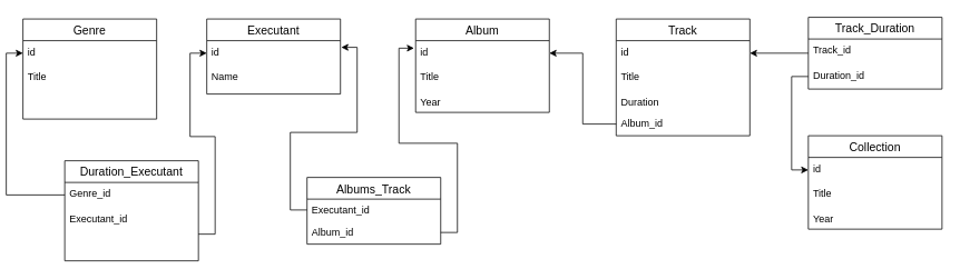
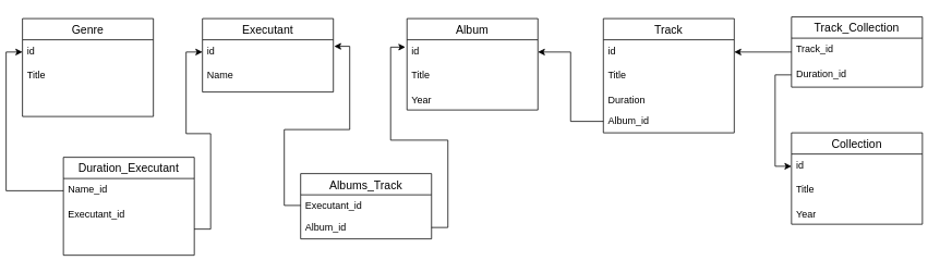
  <mxCell id="0" />
  <mxCell id="1" parent="0" />
  <mxCell id="2" value="Executant" style="swimlane;fontStyle=0;childLayout=stackLayout;horizontal=1;startSize=26;horizontalStack=0;resizeParent=1;resizeParentMax=0;resizeLast=0;collapsible=1;marginBottom=0;align=center;fontSize=14;" parent="1" vertex="1"><mxGeometry x="240" y="22" width="160" height="90" as="geometry"><mxRectangle x="50" y="-400" width="50" height="26" as="alternateBounds" /></mxGeometry></mxCell>
  <mxCell id="3" value="id" style="text;strokeColor=none;fillColor=none;spacingLeft=4;spacingRight=4;overflow=hidden;rotatable=0;points=[[0,0.5],[1,0.5]];portConstraint=eastwest;fontSize=12;" parent="2" vertex="1"><mxGeometry y="26" width="160" height="30" as="geometry" /></mxCell>
  <mxCell id="4" value="Name" style="text;strokeColor=none;fillColor=none;spacingLeft=4;spacingRight=4;overflow=hidden;rotatable=0;points=[[0,0.5],[1,0.5]];portConstraint=eastwest;fontSize=12;" parent="2" vertex="1"><mxGeometry y="56" width="160" height="34" as="geometry" /></mxCell>
  <mxCell id="5" value="Album" style="swimlane;fontStyle=0;childLayout=stackLayout;horizontal=1;startSize=26;horizontalStack=0;resizeParent=1;resizeParentMax=0;resizeLast=0;collapsible=1;marginBottom=0;align=center;fontSize=14;" parent="1" vertex="1"><mxGeometry x="490" y="22" width="160" height="112" as="geometry" /></mxCell>
  <mxCell id="6" value="id" style="text;strokeColor=none;fillColor=none;spacingLeft=4;spacingRight=4;overflow=hidden;rotatable=0;points=[[0,0.5],[1,0.5]];portConstraint=eastwest;fontSize=12;" parent="5" vertex="1"><mxGeometry y="26" width="160" height="30" as="geometry" /></mxCell>
  <mxCell id="7" value="Title" style="text;strokeColor=none;fillColor=none;spacingLeft=4;spacingRight=4;overflow=hidden;rotatable=0;points=[[0,0.5],[1,0.5]];portConstraint=eastwest;fontSize=12;" parent="5" vertex="1"><mxGeometry y="56" width="160" height="30" as="geometry" /></mxCell>
  <mxCell id="8" value="Year" style="text;strokeColor=none;fillColor=none;spacingLeft=4;spacingRight=4;overflow=hidden;rotatable=0;points=[[0,0.5],[1,0.5]];portConstraint=eastwest;fontSize=12;" parent="5" vertex="1"><mxGeometry y="86" width="160" height="26" as="geometry" /></mxCell>
  <mxCell id="9" value="Genre" style="swimlane;fontStyle=0;childLayout=stackLayout;horizontal=1;startSize=26;horizontalStack=0;resizeParent=1;resizeParentMax=0;resizeLast=0;collapsible=1;marginBottom=0;align=center;fontSize=14;" parent="1" vertex="1"><mxGeometry x="20" y="22" width="160" height="120" as="geometry" /></mxCell>
  <mxCell id="10" value="id" style="text;strokeColor=none;fillColor=none;spacingLeft=4;spacingRight=4;overflow=hidden;rotatable=0;points=[[0,0.5],[1,0.5]];portConstraint=eastwest;fontSize=12;" parent="9" vertex="1"><mxGeometry y="26" width="160" height="30" as="geometry" /></mxCell>
  <mxCell id="11" value="Title" style="text;strokeColor=none;fillColor=none;spacingLeft=4;spacingRight=4;overflow=hidden;rotatable=0;points=[[0,0.5],[1,0.5]];portConstraint=eastwest;fontSize=12;" parent="9" vertex="1"><mxGeometry y="56" width="160" height="64" as="geometry" /></mxCell>
  <mxCell id="12" value="Track" style="swimlane;fontStyle=0;childLayout=stackLayout;horizontal=1;startSize=26;horizontalStack=0;resizeParent=1;resizeParentMax=0;resizeLast=0;collapsible=1;marginBottom=0;align=center;fontSize=14;" parent="1" vertex="1"><mxGeometry x="730" y="22" width="160" height="140" as="geometry" /></mxCell>
  <mxCell id="13" value="id" style="text;strokeColor=none;fillColor=none;spacingLeft=4;spacingRight=4;overflow=hidden;rotatable=0;points=[[0,0.5],[1,0.5]];portConstraint=eastwest;fontSize=12;" parent="12" vertex="1"><mxGeometry y="26" width="160" height="30" as="geometry" /></mxCell>
  <mxCell id="14" value="Title" style="text;strokeColor=none;fillColor=none;spacingLeft=4;spacingRight=4;overflow=hidden;rotatable=0;points=[[0,0.5],[1,0.5]];portConstraint=eastwest;fontSize=12;" parent="12" vertex="1"><mxGeometry y="56" width="160" height="30" as="geometry" /></mxCell>
  <mxCell id="15" value="Duration" style="text;strokeColor=none;fillColor=none;spacingLeft=4;spacingRight=4;overflow=hidden;rotatable=0;points=[[0,0.5],[1,0.5]];portConstraint=eastwest;fontSize=12;" parent="12" vertex="1"><mxGeometry y="86" width="160" height="26" as="geometry" /></mxCell>
  <mxCell id="16" value="Album_id" style="text;strokeColor=none;fillColor=none;spacingLeft=4;spacingRight=4;overflow=hidden;rotatable=0;points=[[0,0.5],[1,0.5]];portConstraint=eastwest;fontSize=12;" parent="12" vertex="1"><mxGeometry y="112" width="160" height="28" as="geometry" /></mxCell>
  <mxCell id="17" value="Duration_Executant" style="swimlane;fontStyle=0;childLayout=stackLayout;horizontal=1;startSize=26;horizontalStack=0;resizeParent=1;resizeParentMax=0;resizeLast=0;collapsible=1;marginBottom=0;align=center;fontSize=14;" vertex="1" parent="1"><mxGeometry x="70" y="192" width="160" height="120" as="geometry" /></mxCell>
- <mxCell id="18" value="Genre_id" style="text;strokeColor=none;fillColor=none;spacingLeft=4;spacingRight=4;overflow=hidden;rotatable=0;points=[[0,0.5],[1,0.5]];portConstraint=eastwest;fontSize=12;" vertex="1" parent="17"><mxGeometry y="26" width="160" height="30" as="geometry" /></mxCell>
+ <mxCell id="18" value="Name_id" style="text;strokeColor=none;fillColor=none;spacingLeft=4;spacingRight=4;overflow=hidden;rotatable=0;points=[[0,0.5],[1,0.5]];portConstraint=eastwest;fontSize=12;" vertex="1" parent="17"><mxGeometry y="26" width="160" height="30" as="geometry" /></mxCell>
  <mxCell id="19" value="Executant_id" style="text;strokeColor=none;fillColor=none;spacingLeft=4;spacingRight=4;overflow=hidden;rotatable=0;points=[[0,0.5],[1,0.5]];portConstraint=eastwest;fontSize=12;" vertex="1" parent="17"><mxGeometry y="56" width="160" height="64" as="geometry" /></mxCell>
  <mxCell id="20" style="edgeStyle=orthogonalEdgeStyle;rounded=0;orthogonalLoop=1;jettySize=auto;html=1;exitX=0;exitY=0.5;exitDx=0;exitDy=0;entryX=0;entryY=0.5;entryDx=0;entryDy=0;" edge="1" parent="1" source="18" target="10"><mxGeometry relative="1" as="geometry" /></mxCell>
  <mxCell id="21" style="edgeStyle=orthogonalEdgeStyle;rounded=0;orthogonalLoop=1;jettySize=auto;html=1;entryX=0;entryY=0.5;entryDx=0;entryDy=0;" edge="1" parent="1" source="19" target="3"><mxGeometry relative="1" as="geometry" /></mxCell>
  <mxCell id="22" value="Albums_Track" style="swimlane;fontStyle=0;childLayout=stackLayout;horizontal=1;startSize=26;horizontalStack=0;resizeParent=1;resizeParentMax=0;resizeLast=0;collapsible=1;marginBottom=0;align=center;fontSize=14;" vertex="1" parent="1"><mxGeometry x="360" y="212" width="160" height="80" as="geometry" /></mxCell>
  <mxCell id="23" value="Executant_id" style="text;strokeColor=none;fillColor=none;spacingLeft=4;spacingRight=4;overflow=hidden;rotatable=0;points=[[0,0.5],[1,0.5]];portConstraint=eastwest;fontSize=12;" vertex="1" parent="22"><mxGeometry y="26" width="160" height="26" as="geometry" /></mxCell>
  <mxCell id="24" value="Album_id" style="text;strokeColor=none;fillColor=none;spacingLeft=4;spacingRight=4;overflow=hidden;rotatable=0;points=[[0,0.5],[1,0.5]];portConstraint=eastwest;fontSize=12;" vertex="1" parent="22"><mxGeometry y="52" width="160" height="28" as="geometry" /></mxCell>
  <mxCell id="25" style="edgeStyle=orthogonalEdgeStyle;rounded=0;orthogonalLoop=1;jettySize=auto;html=1;exitX=0;exitY=0.5;exitDx=0;exitDy=0;entryX=1.006;entryY=0.267;entryDx=0;entryDy=0;entryPerimeter=0;" edge="1" parent="1" source="23" target="3"><mxGeometry relative="1" as="geometry" /></mxCell>
  <mxCell id="26" style="edgeStyle=orthogonalEdgeStyle;rounded=0;orthogonalLoop=1;jettySize=auto;html=1;exitX=1;exitY=0.5;exitDx=0;exitDy=0;entryX=-0.012;entryY=0.3;entryDx=0;entryDy=0;entryPerimeter=0;" edge="1" parent="1" source="24" target="6"><mxGeometry relative="1" as="geometry" /></mxCell>
  <mxCell id="27" value="Сollection" style="swimlane;fontStyle=0;childLayout=stackLayout;horizontal=1;startSize=26;horizontalStack=0;resizeParent=1;resizeParentMax=0;resizeLast=0;collapsible=1;marginBottom=0;align=center;fontSize=14;" vertex="1" parent="1"><mxGeometry x="960" y="162" width="160" height="112" as="geometry" /></mxCell>
  <mxCell id="28" value="id" style="text;strokeColor=none;fillColor=none;spacingLeft=4;spacingRight=4;overflow=hidden;rotatable=0;points=[[0,0.5],[1,0.5]];portConstraint=eastwest;fontSize=12;" vertex="1" parent="27"><mxGeometry y="26" width="160" height="30" as="geometry" /></mxCell>
  <mxCell id="29" value="Title" style="text;strokeColor=none;fillColor=none;spacingLeft=4;spacingRight=4;overflow=hidden;rotatable=0;points=[[0,0.5],[1,0.5]];portConstraint=eastwest;fontSize=12;" vertex="1" parent="27"><mxGeometry y="56" width="160" height="30" as="geometry" /></mxCell>
  <mxCell id="30" value="Year" style="text;strokeColor=none;fillColor=none;spacingLeft=4;spacingRight=4;overflow=hidden;rotatable=0;points=[[0,0.5],[1,0.5]];portConstraint=eastwest;fontSize=12;" vertex="1" parent="27"><mxGeometry y="86" width="160" height="26" as="geometry" /></mxCell>
  <mxCell id="31" style="edgeStyle=orthogonalEdgeStyle;rounded=0;orthogonalLoop=1;jettySize=auto;html=1;entryX=1;entryY=0.5;entryDx=0;entryDy=0;" edge="1" parent="1" source="32" target="13"><mxGeometry relative="1" as="geometry" /></mxCell>
- <mxCell id="32" value="Track_Duration" style="swimlane;fontStyle=0;childLayout=stackLayout;horizontal=1;startSize=26;horizontalStack=0;resizeParent=1;resizeParentMax=0;resizeLast=0;collapsible=1;marginBottom=0;align=center;fontSize=14;" vertex="1" parent="1"><mxGeometry x="960" y="20" width="160" height="86" as="geometry" /></mxCell>
+ <mxCell id="32" value="Track_Collection" style="swimlane;fontStyle=0;childLayout=stackLayout;horizontal=1;startSize=26;horizontalStack=0;resizeParent=1;resizeParentMax=0;resizeLast=0;collapsible=1;marginBottom=0;align=center;fontSize=14;" vertex="1" parent="1"><mxGeometry x="960" y="20" width="160" height="86" as="geometry" /></mxCell>
  <mxCell id="33" value="Track_id" style="text;strokeColor=none;fillColor=none;spacingLeft=4;spacingRight=4;overflow=hidden;rotatable=0;points=[[0,0.5],[1,0.5]];portConstraint=eastwest;fontSize=12;" vertex="1" parent="32"><mxGeometry y="26" width="160" height="30" as="geometry" /></mxCell>
  <mxCell id="34" value="Duration_id" style="text;strokeColor=none;fillColor=none;spacingLeft=4;spacingRight=4;overflow=hidden;rotatable=0;points=[[0,0.5],[1,0.5]];portConstraint=eastwest;fontSize=12;" vertex="1" parent="32"><mxGeometry y="56" width="160" height="30" as="geometry" /></mxCell>
  <mxCell id="35" style="edgeStyle=orthogonalEdgeStyle;rounded=0;orthogonalLoop=1;jettySize=auto;html=1;exitX=0;exitY=0.5;exitDx=0;exitDy=0;entryX=1;entryY=0.5;entryDx=0;entryDy=0;" edge="1" parent="1" source="16" target="6"><mxGeometry relative="1" as="geometry" /></mxCell>
  <mxCell id="36" style="edgeStyle=orthogonalEdgeStyle;rounded=0;orthogonalLoop=1;jettySize=auto;html=1;exitX=0;exitY=0.5;exitDx=0;exitDy=0;entryX=0;entryY=0.5;entryDx=0;entryDy=0;" edge="1" parent="1" source="34" target="28"><mxGeometry relative="1" as="geometry" /></mxCell>
